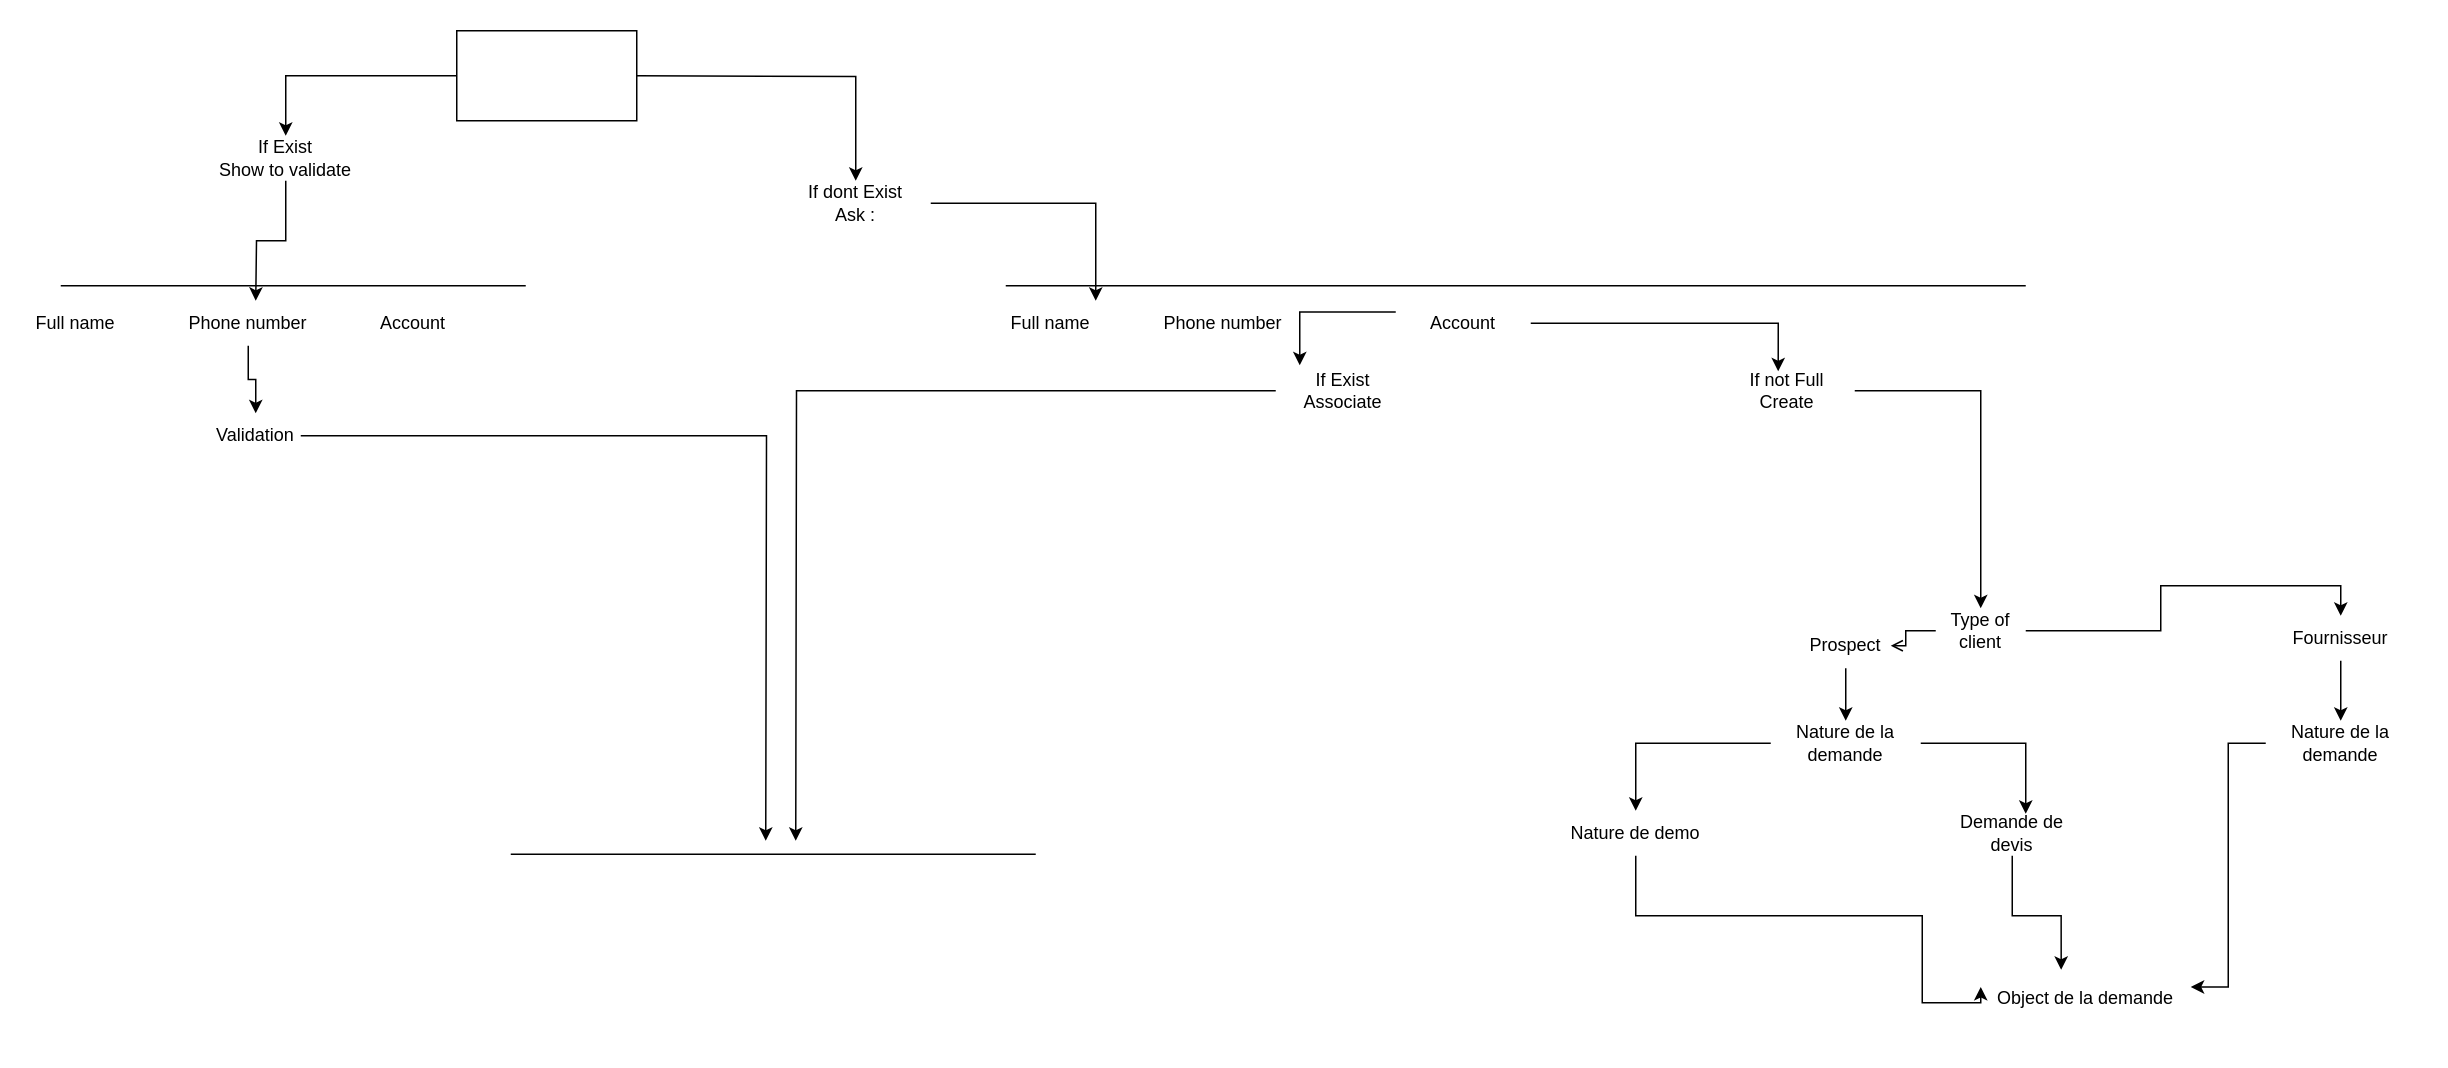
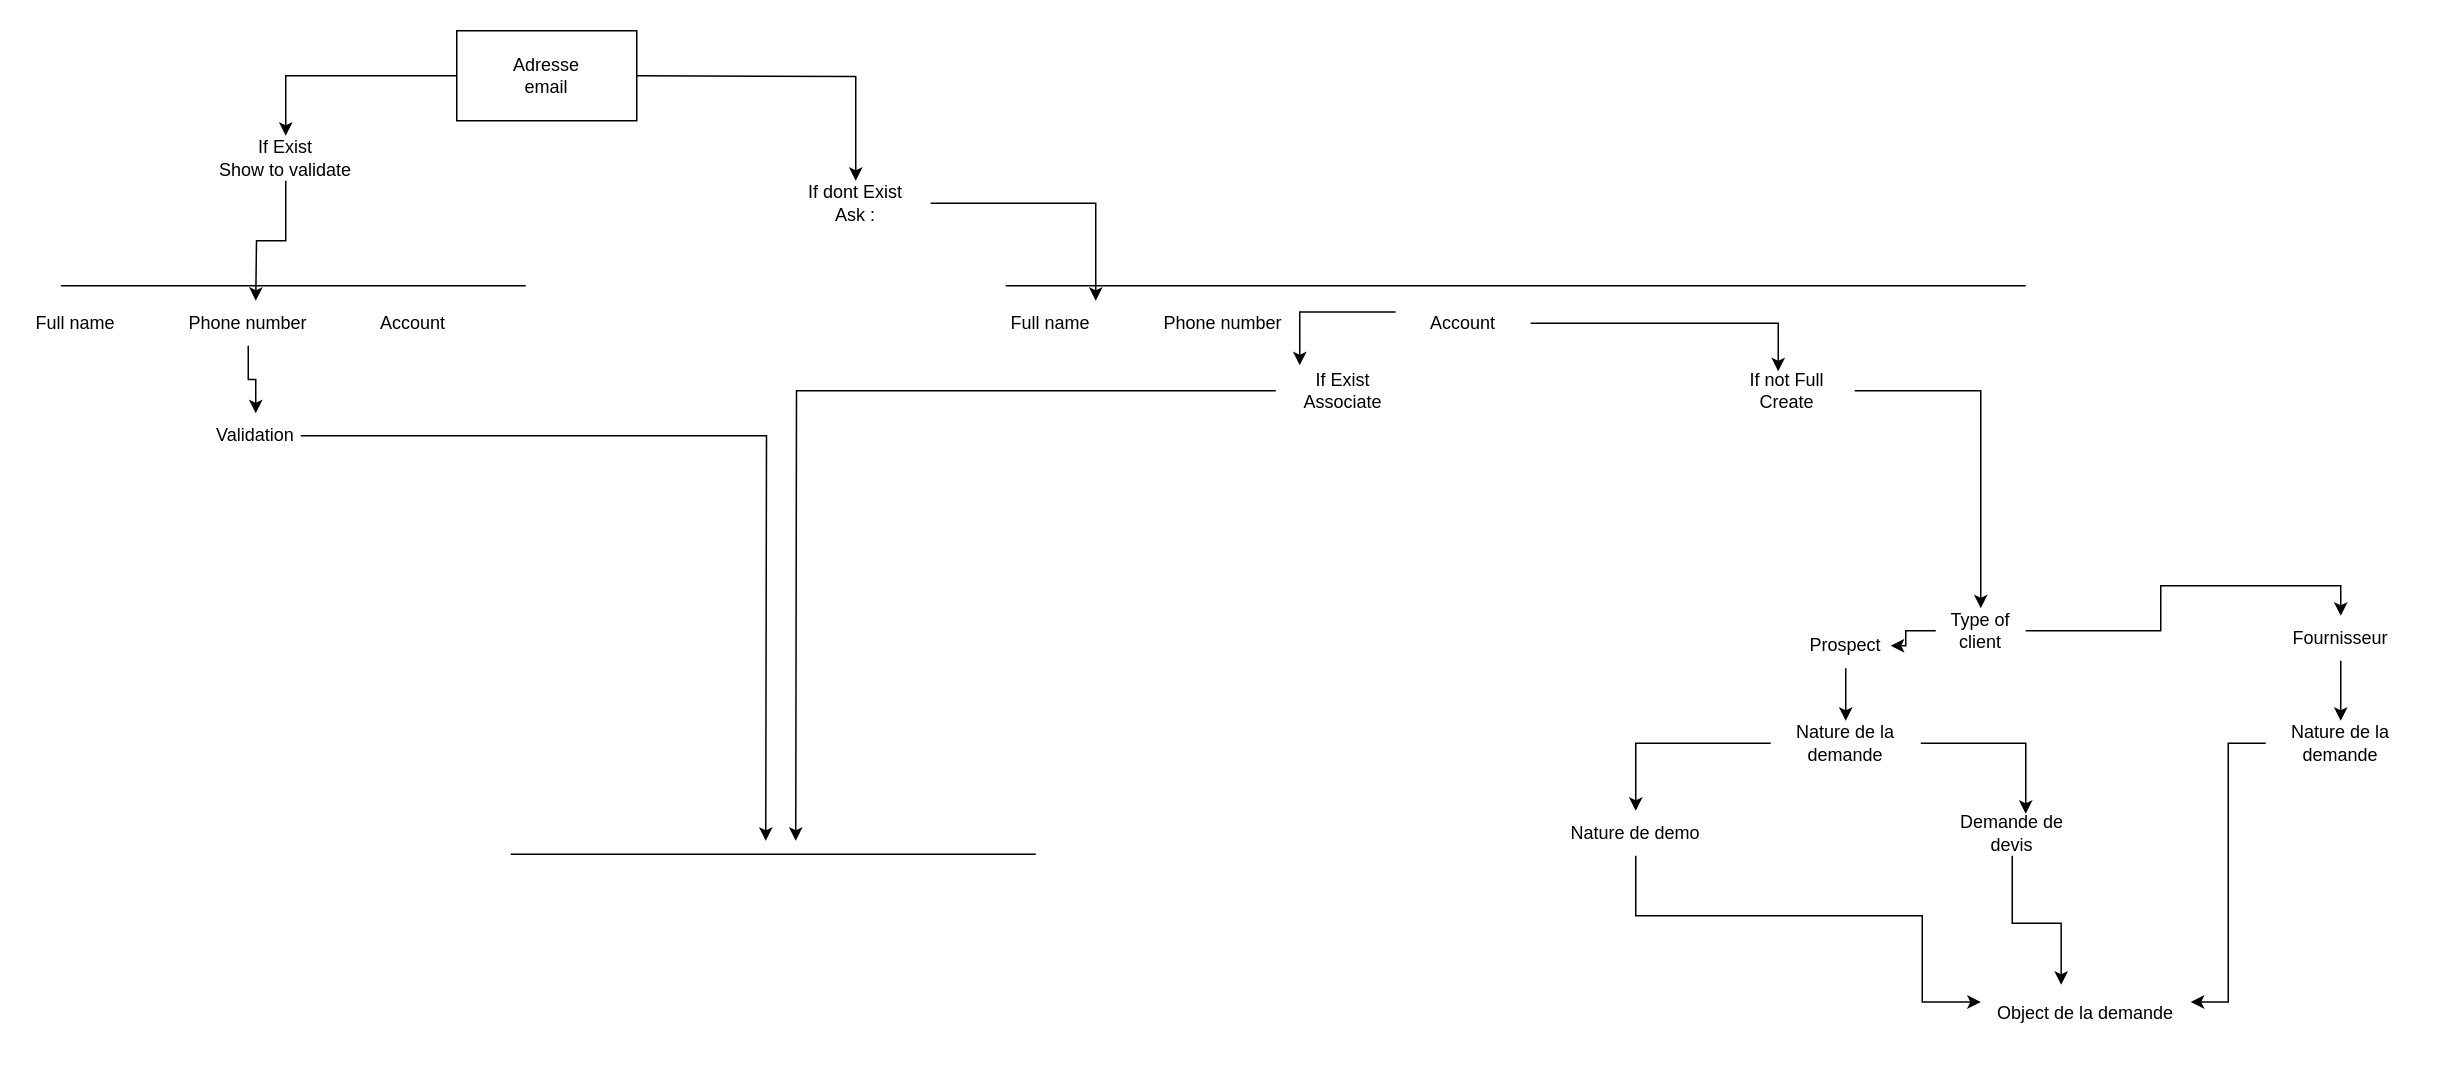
  <mxCell id="0" />
  <mxCell id="1" parent="0" />
  <mxCell id="2" style="edgeStyle=orthogonalEdgeStyle;rounded=0;orthogonalLoop=1;jettySize=auto;html=1;" edge="1" parent="1" source="6"><mxGeometry relative="1" as="geometry"><mxPoint x="170" y="200" as="targetPoint" /></mxGeometry></mxCell>
  <mxCell id="3" value="" style="rounded=0;whiteSpace=wrap;html=1;" vertex="1" parent="1"><mxGeometry x="304" y="20" width="120" height="60" as="geometry" /></mxCell>
+ <mxCell id="4" value="Adresse email" style="text;html=1;align=center;verticalAlign=middle;whiteSpace=wrap;rounded=0;" vertex="1" parent="1"><mxGeometry x="334" y="35" width="60" height="30" as="geometry" /></mxCell>
  <mxCell id="5" value="" style="edgeStyle=orthogonalEdgeStyle;rounded=0;orthogonalLoop=1;jettySize=auto;html=1;" edge="1" parent="1" source="3" target="6"><mxGeometry relative="1" as="geometry"><mxPoint x="170" y="200" as="targetPoint" /><mxPoint x="304" y="50" as="sourcePoint" /></mxGeometry></mxCell>
  <mxCell id="6" value="If Exist&lt;div&gt;Show to validate&lt;/div&gt;" style="text;html=1;align=center;verticalAlign=middle;whiteSpace=wrap;rounded=0;" vertex="1" parent="1"><mxGeometry x="140" y="90" width="100" height="30" as="geometry" /></mxCell>
  <mxCell id="7" value="" style="edgeStyle=orthogonalEdgeStyle;rounded=0;orthogonalLoop=1;jettySize=auto;html=1;exitX=1;exitY=0.5;exitDx=0;exitDy=0;" edge="1" parent="1" target="9"><mxGeometry relative="1" as="geometry"><mxPoint x="630" y="220" as="targetPoint" /><mxPoint x="424" y="50" as="sourcePoint" /></mxGeometry></mxCell>
  <mxCell id="8" style="edgeStyle=orthogonalEdgeStyle;rounded=0;orthogonalLoop=1;jettySize=auto;html=1;entryX=1;entryY=0;entryDx=0;entryDy=0;" edge="1" parent="1" source="9" target="27"><mxGeometry relative="1" as="geometry" /></mxCell>
  <mxCell id="9" value="If dont Exist&lt;div&gt;Ask :&lt;/div&gt;" style="text;html=1;align=center;verticalAlign=middle;whiteSpace=wrap;rounded=0;" vertex="1" parent="1"><mxGeometry x="520" y="120" width="100" height="30" as="geometry" /></mxCell>
  <mxCell id="10" value="Type of client" style="text;html=1;align=center;verticalAlign=middle;whiteSpace=wrap;rounded=0;" vertex="1" parent="1"><mxGeometry x="1290" y="405" width="60" height="30" as="geometry" /></mxCell>
  <mxCell id="11" style="edgeStyle=orthogonalEdgeStyle;rounded=0;orthogonalLoop=1;jettySize=auto;html=1;entryX=0;entryY=0.25;entryDx=0;entryDy=0;" edge="1" parent="1" source="12" target="35"><mxGeometry relative="1" as="geometry"><mxPoint x="1281" y="660" as="targetPoint" /><Array as="points"><mxPoint x="1090" y="610" /><mxPoint x="1281" y="610" /><mxPoint x="1281" y="668" /></Array></mxGeometry></mxCell>
  <mxCell id="12" value="Nature de demo" style="text;html=1;align=center;verticalAlign=middle;whiteSpace=wrap;rounded=0;" vertex="1" parent="1"><mxGeometry x="1040" y="540" width="100" height="30" as="geometry" /></mxCell>
- <mxCell id="13" style="edgeStyle=orthogonalEdgeStyle;rounded=0;orthogonalLoop=1;jettySize=auto;html=1;endArrow=open;" edge="1" parent="1" target="16" source="10"><mxGeometry relative="1" as="geometry"><mxPoint x="1230" y="430" as="targetPoint" /><mxPoint x="1290" y="365" as="sourcePoint" /></mxGeometry></mxCell>
+ <mxCell id="13" style="edgeStyle=orthogonalEdgeStyle;rounded=0;orthogonalLoop=1;jettySize=auto;html=1;" edge="1" parent="1" target="16" source="10"><mxGeometry relative="1" as="geometry"><mxPoint x="1230" y="430" as="targetPoint" /><mxPoint x="1290" y="365" as="sourcePoint" /></mxGeometry></mxCell>
  <mxCell id="14" style="edgeStyle=orthogonalEdgeStyle;rounded=0;orthogonalLoop=1;jettySize=auto;html=1;entryX=0.5;entryY=0;entryDx=0;entryDy=0;" edge="1" parent="1" target="18" source="10"><mxGeometry relative="1" as="geometry"><mxPoint x="1350" y="365" as="sourcePoint" /></mxGeometry></mxCell>
  <mxCell id="15" style="edgeStyle=orthogonalEdgeStyle;rounded=0;orthogonalLoop=1;jettySize=auto;html=1;" edge="1" parent="1" source="16" target="21"><mxGeometry relative="1" as="geometry" /></mxCell>
  <mxCell id="16" value="&lt;div&gt;Prospect&lt;/div&gt;" style="text;html=1;align=center;verticalAlign=middle;whiteSpace=wrap;rounded=0;" vertex="1" parent="1"><mxGeometry x="1200" y="415" width="60" height="30" as="geometry" /></mxCell>
  <mxCell id="17" style="edgeStyle=orthogonalEdgeStyle;rounded=0;orthogonalLoop=1;jettySize=auto;html=1;entryX=0.5;entryY=0;entryDx=0;entryDy=0;" edge="1" parent="1" source="18" target="23"><mxGeometry relative="1" as="geometry" /></mxCell>
  <mxCell id="18" value="&lt;div&gt;Fournisseur&lt;/div&gt;" style="text;html=1;align=center;verticalAlign=middle;whiteSpace=wrap;rounded=0;" vertex="1" parent="1"><mxGeometry x="1530" y="410" width="60" height="30" as="geometry" /></mxCell>
  <mxCell id="19" style="edgeStyle=orthogonalEdgeStyle;rounded=0;orthogonalLoop=1;jettySize=auto;html=1;" edge="1" parent="1"><mxGeometry relative="1" as="geometry"><mxPoint x="1090" y="540" as="targetPoint" /><mxPoint x="1090" y="540" as="sourcePoint" /></mxGeometry></mxCell>
  <mxCell id="20" style="edgeStyle=orthogonalEdgeStyle;rounded=0;orthogonalLoop=1;jettySize=auto;html=1;entryX=0.59;entryY=0.067;entryDx=0;entryDy=0;entryPerimeter=0;exitX=1;exitY=0.5;exitDx=0;exitDy=0;" edge="1" parent="1" source="21" target="25"><mxGeometry relative="1" as="geometry"><mxPoint x="1350" y="490" as="targetPoint" /></mxGeometry></mxCell>
  <mxCell id="21" value="Nature de la demande" style="text;html=1;align=center;verticalAlign=middle;whiteSpace=wrap;rounded=0;" vertex="1" parent="1"><mxGeometry x="1180" y="480" width="100" height="30" as="geometry" /></mxCell>
  <mxCell id="22" style="edgeStyle=orthogonalEdgeStyle;rounded=0;orthogonalLoop=1;jettySize=auto;html=1;entryX=1;entryY=0.25;entryDx=0;entryDy=0;" edge="1" parent="1" source="23" target="35"><mxGeometry relative="1" as="geometry" /></mxCell>
  <mxCell id="23" value="Nature de la demande" style="text;html=1;align=center;verticalAlign=middle;whiteSpace=wrap;rounded=0;" vertex="1" parent="1"><mxGeometry x="1510" y="480" width="100" height="30" as="geometry" /></mxCell>
  <mxCell id="24" value="" style="edgeStyle=orthogonalEdgeStyle;rounded=0;orthogonalLoop=1;jettySize=auto;html=1;" edge="1" parent="1" source="21" target="12"><mxGeometry relative="1" as="geometry"><mxPoint x="1090" y="540" as="targetPoint" /><mxPoint x="1180" y="495" as="sourcePoint" /></mxGeometry></mxCell>
  <mxCell id="25" value="Demande de devis" style="text;html=1;align=center;verticalAlign=middle;whiteSpace=wrap;rounded=0;" vertex="1" parent="1"><mxGeometry x="1291" y="540" width="100" height="30" as="geometry" /></mxCell>
  <mxCell id="26" value="" style="endArrow=none;html=1;rounded=0;" edge="1" parent="1"><mxGeometry width="50" height="50" relative="1" as="geometry"><mxPoint x="670" y="190" as="sourcePoint" /><mxPoint x="1350" y="190" as="targetPoint" /></mxGeometry></mxCell>
  <mxCell id="27" value="Full name" style="text;html=1;align=center;verticalAlign=middle;whiteSpace=wrap;rounded=0;" vertex="1" parent="1"><mxGeometry x="670" y="200" width="60" height="30" as="geometry" /></mxCell>
  <mxCell id="28" value="Phone number" style="text;html=1;align=center;verticalAlign=middle;whiteSpace=wrap;rounded=0;" vertex="1" parent="1"><mxGeometry x="770" y="200" width="90" height="30" as="geometry" /></mxCell>
  <mxCell id="29" value="Account" style="text;html=1;align=center;verticalAlign=middle;whiteSpace=wrap;rounded=0;" vertex="1" parent="1"><mxGeometry x="930" y="200" width="90" height="30" as="geometry" /></mxCell>
  <mxCell id="30" style="edgeStyle=orthogonalEdgeStyle;rounded=0;orthogonalLoop=1;jettySize=auto;html=1;" edge="1" parent="1" source="31"><mxGeometry relative="1" as="geometry"><mxPoint x="530" y="560" as="targetPoint" /></mxGeometry></mxCell>
  <mxCell id="31" value="If Exist Associate" style="text;html=1;align=center;verticalAlign=middle;whiteSpace=wrap;rounded=0;" vertex="1" parent="1"><mxGeometry x="850" y="245" width="90" height="30" as="geometry" /></mxCell>
  <mxCell id="32" style="edgeStyle=orthogonalEdgeStyle;rounded=0;orthogonalLoop=1;jettySize=auto;html=1;" edge="1" parent="1" source="33" target="10"><mxGeometry relative="1" as="geometry" /></mxCell>
  <mxCell id="33" value="If not Full Create" style="text;html=1;align=center;verticalAlign=middle;whiteSpace=wrap;rounded=0;" vertex="1" parent="1"><mxGeometry x="1146" y="245" width="90" height="30" as="geometry" /></mxCell>
  <mxCell id="34" style="edgeStyle=orthogonalEdgeStyle;rounded=0;orthogonalLoop=1;jettySize=auto;html=1;entryX=0.433;entryY=0.067;entryDx=0;entryDy=0;entryPerimeter=0;" edge="1" parent="1" source="29" target="33"><mxGeometry relative="1" as="geometry" /></mxCell>
- <mxCell id="35" value="Object de la demande" style="text;html=1;align=center;verticalAlign=middle;whiteSpace=wrap;rounded=0;" vertex="1" parent="1"><mxGeometry x="1320" y="650" width="140" height="30" as="geometry" /></mxCell>
+ <mxCell id="35" value="Object de la demande" style="text;html=1;align=center;verticalAlign=middle;whiteSpace=wrap;rounded=0;" vertex="1" parent="1"><mxGeometry x="1320" y="660" width="140" height="30" as="geometry" /></mxCell>
  <mxCell id="36" style="edgeStyle=orthogonalEdgeStyle;rounded=0;orthogonalLoop=1;jettySize=auto;html=1;entryX=0.383;entryY=-0.133;entryDx=0;entryDy=0;entryPerimeter=0;" edge="1" parent="1" source="25" target="35"><mxGeometry relative="1" as="geometry" /></mxCell>
  <mxCell id="37" value="" style="endArrow=none;html=1;rounded=0;" edge="1" parent="1"><mxGeometry width="50" height="50" relative="1" as="geometry"><mxPoint x="40" y="190" as="sourcePoint" /><mxPoint x="350" y="190" as="targetPoint" /></mxGeometry></mxCell>
  <mxCell id="38" value="Full name" style="text;html=1;align=center;verticalAlign=middle;whiteSpace=wrap;rounded=0;" vertex="1" parent="1"><mxGeometry x="20" y="200" width="60" height="30" as="geometry" /></mxCell>
  <mxCell id="39" style="edgeStyle=orthogonalEdgeStyle;rounded=0;orthogonalLoop=1;jettySize=auto;html=1;" edge="1" parent="1" source="43"><mxGeometry relative="1" as="geometry"><mxPoint x="510" y="560" as="targetPoint" /></mxGeometry></mxCell>
  <mxCell id="40" value="Phone number" style="text;html=1;align=center;verticalAlign=middle;whiteSpace=wrap;rounded=0;" vertex="1" parent="1"><mxGeometry x="120" y="200" width="90" height="30" as="geometry" /></mxCell>
  <mxCell id="41" value="Account" style="text;html=1;align=center;verticalAlign=middle;whiteSpace=wrap;rounded=0;" vertex="1" parent="1"><mxGeometry x="230" y="200" width="90" height="30" as="geometry" /></mxCell>
  <mxCell id="42" value="" style="edgeStyle=orthogonalEdgeStyle;rounded=0;orthogonalLoop=1;jettySize=auto;html=1;" edge="1" parent="1" source="40" target="43"><mxGeometry relative="1" as="geometry"><mxPoint x="165" y="390" as="targetPoint" /><mxPoint x="165" y="230" as="sourcePoint" /></mxGeometry></mxCell>
  <mxCell id="43" value="Validation" style="text;html=1;align=center;verticalAlign=middle;whiteSpace=wrap;rounded=0;" vertex="1" parent="1"><mxGeometry x="140" y="275" width="60" height="30" as="geometry" /></mxCell>
  <mxCell id="44" style="edgeStyle=orthogonalEdgeStyle;rounded=0;orthogonalLoop=1;jettySize=auto;html=1;entryX=0.178;entryY=-0.067;entryDx=0;entryDy=0;entryPerimeter=0;exitX=0;exitY=0.25;exitDx=0;exitDy=0;" edge="1" parent="1" source="29" target="31"><mxGeometry relative="1" as="geometry" /></mxCell>
  <mxCell id="45" value="" style="endArrow=none;html=1;rounded=0;" edge="1" parent="1"><mxGeometry width="50" height="50" relative="1" as="geometry"><mxPoint x="340" y="569" as="sourcePoint" /><mxPoint x="690" y="569" as="targetPoint" /></mxGeometry></mxCell>
